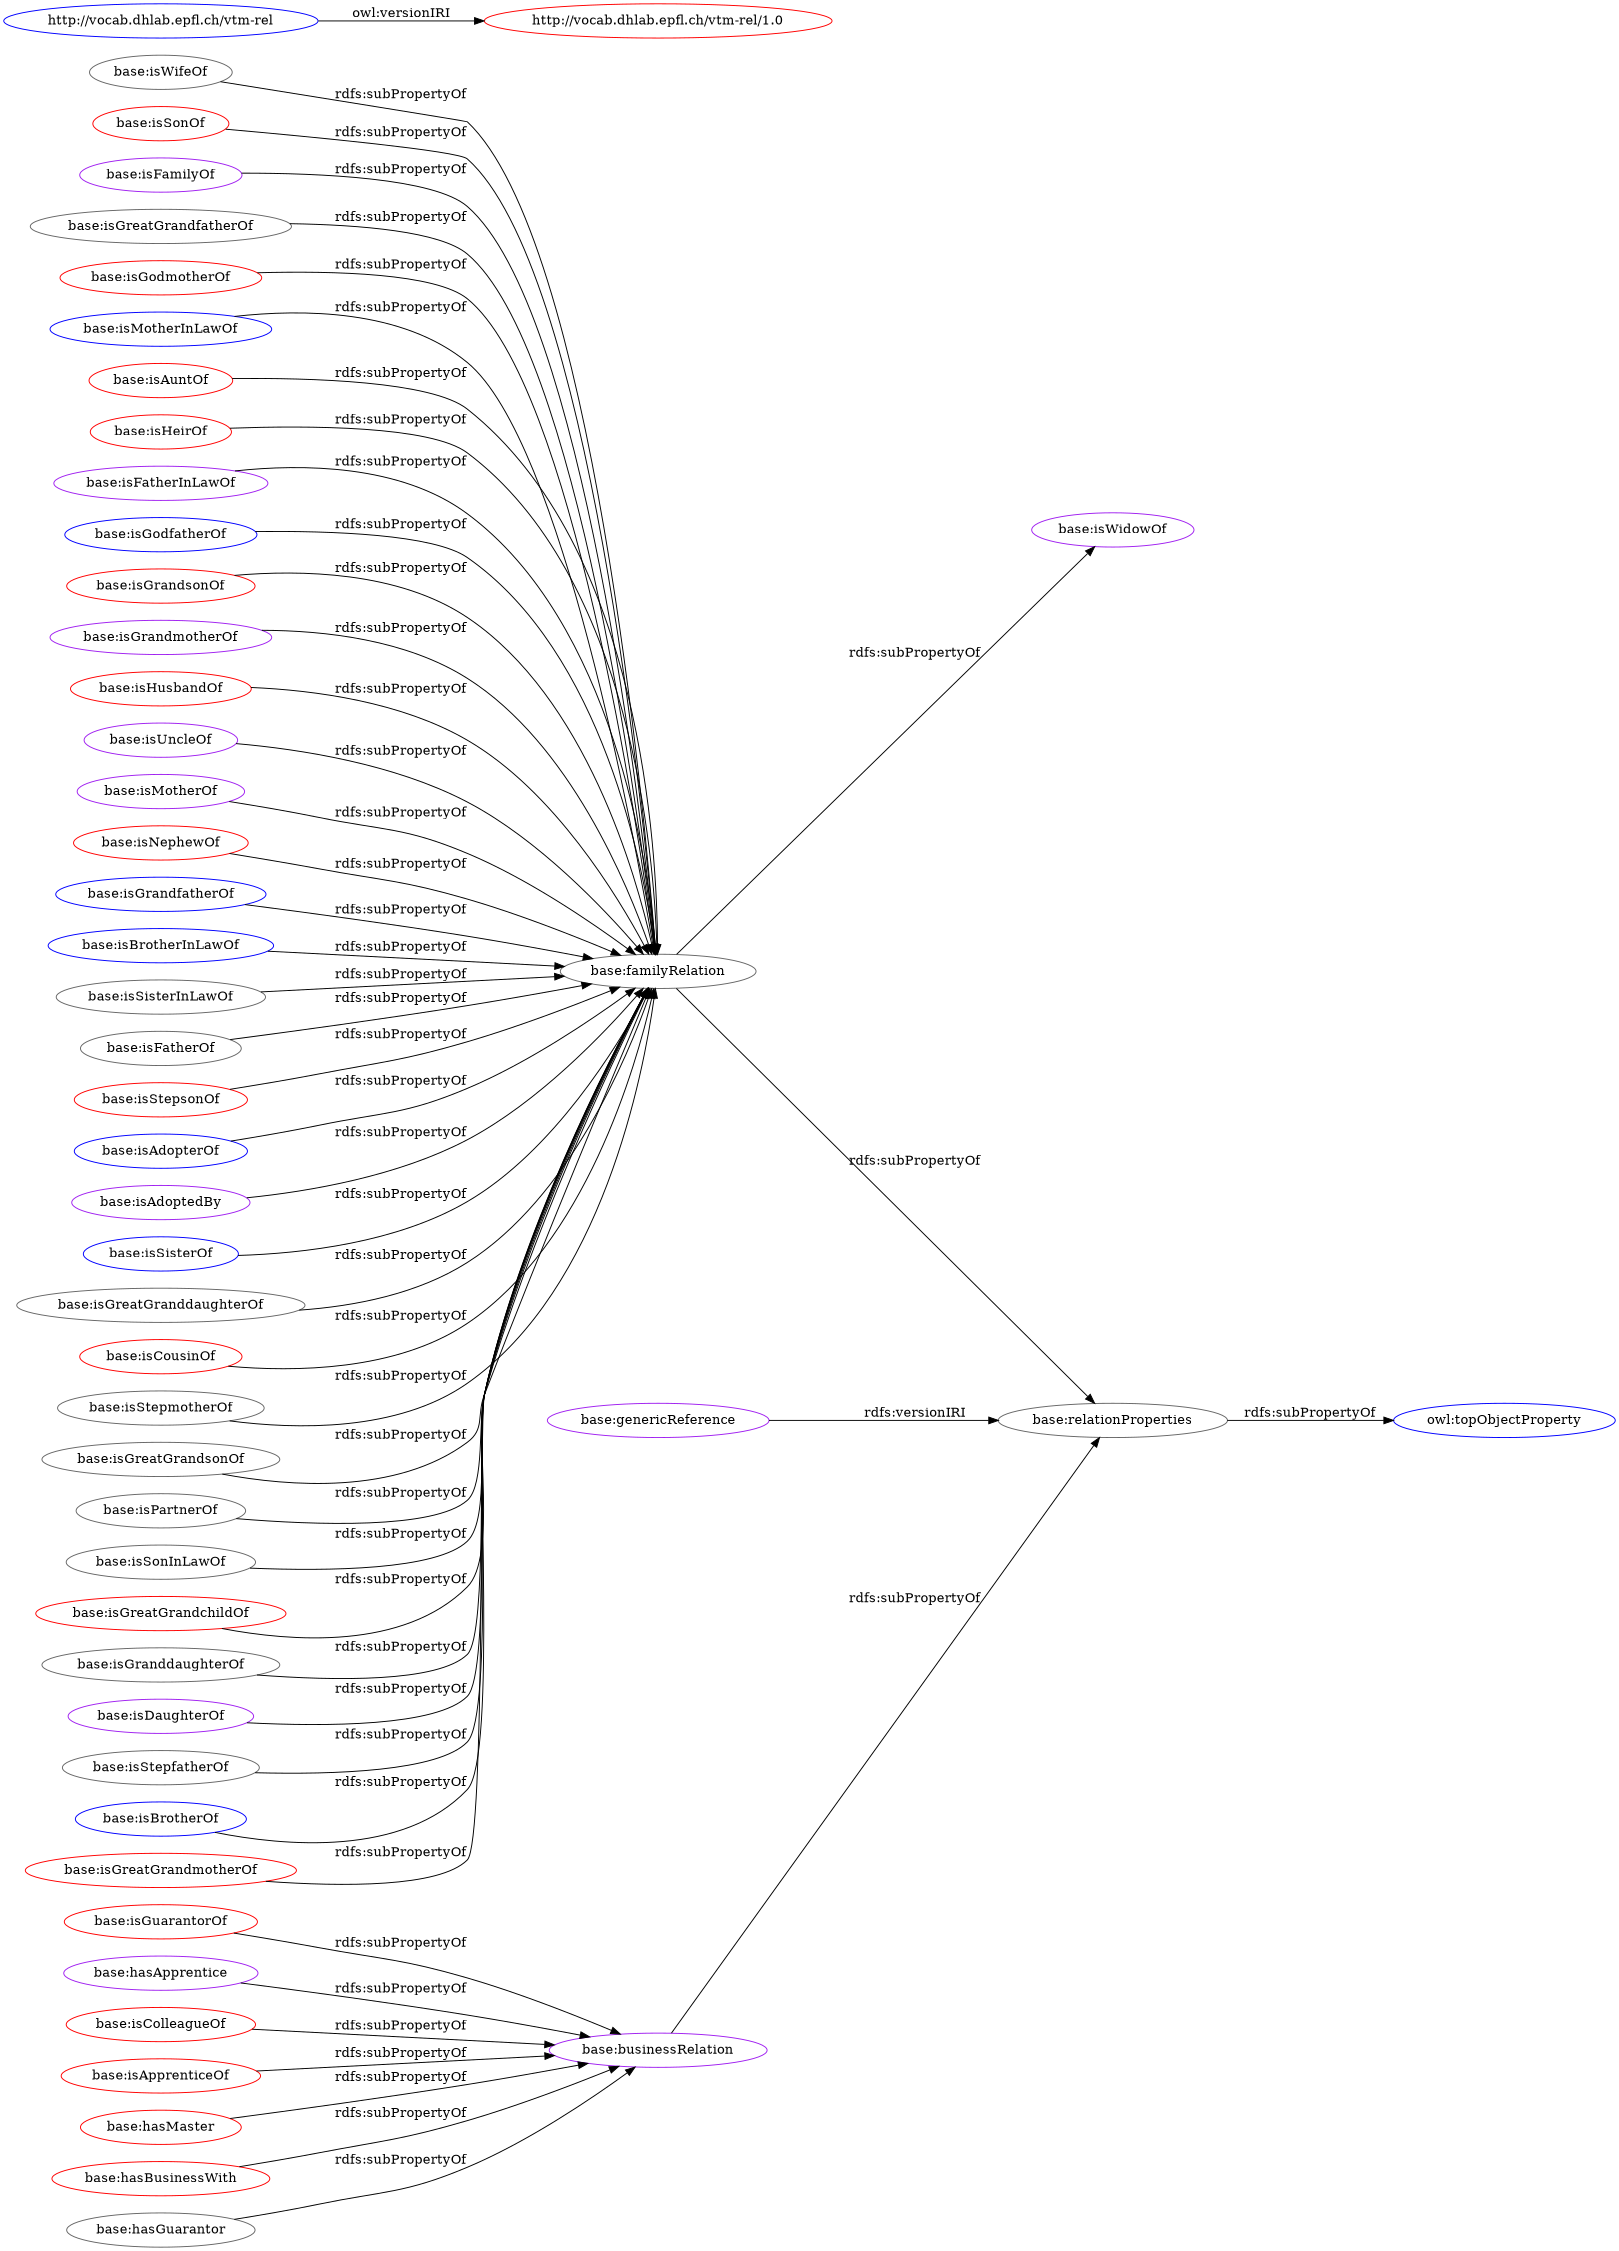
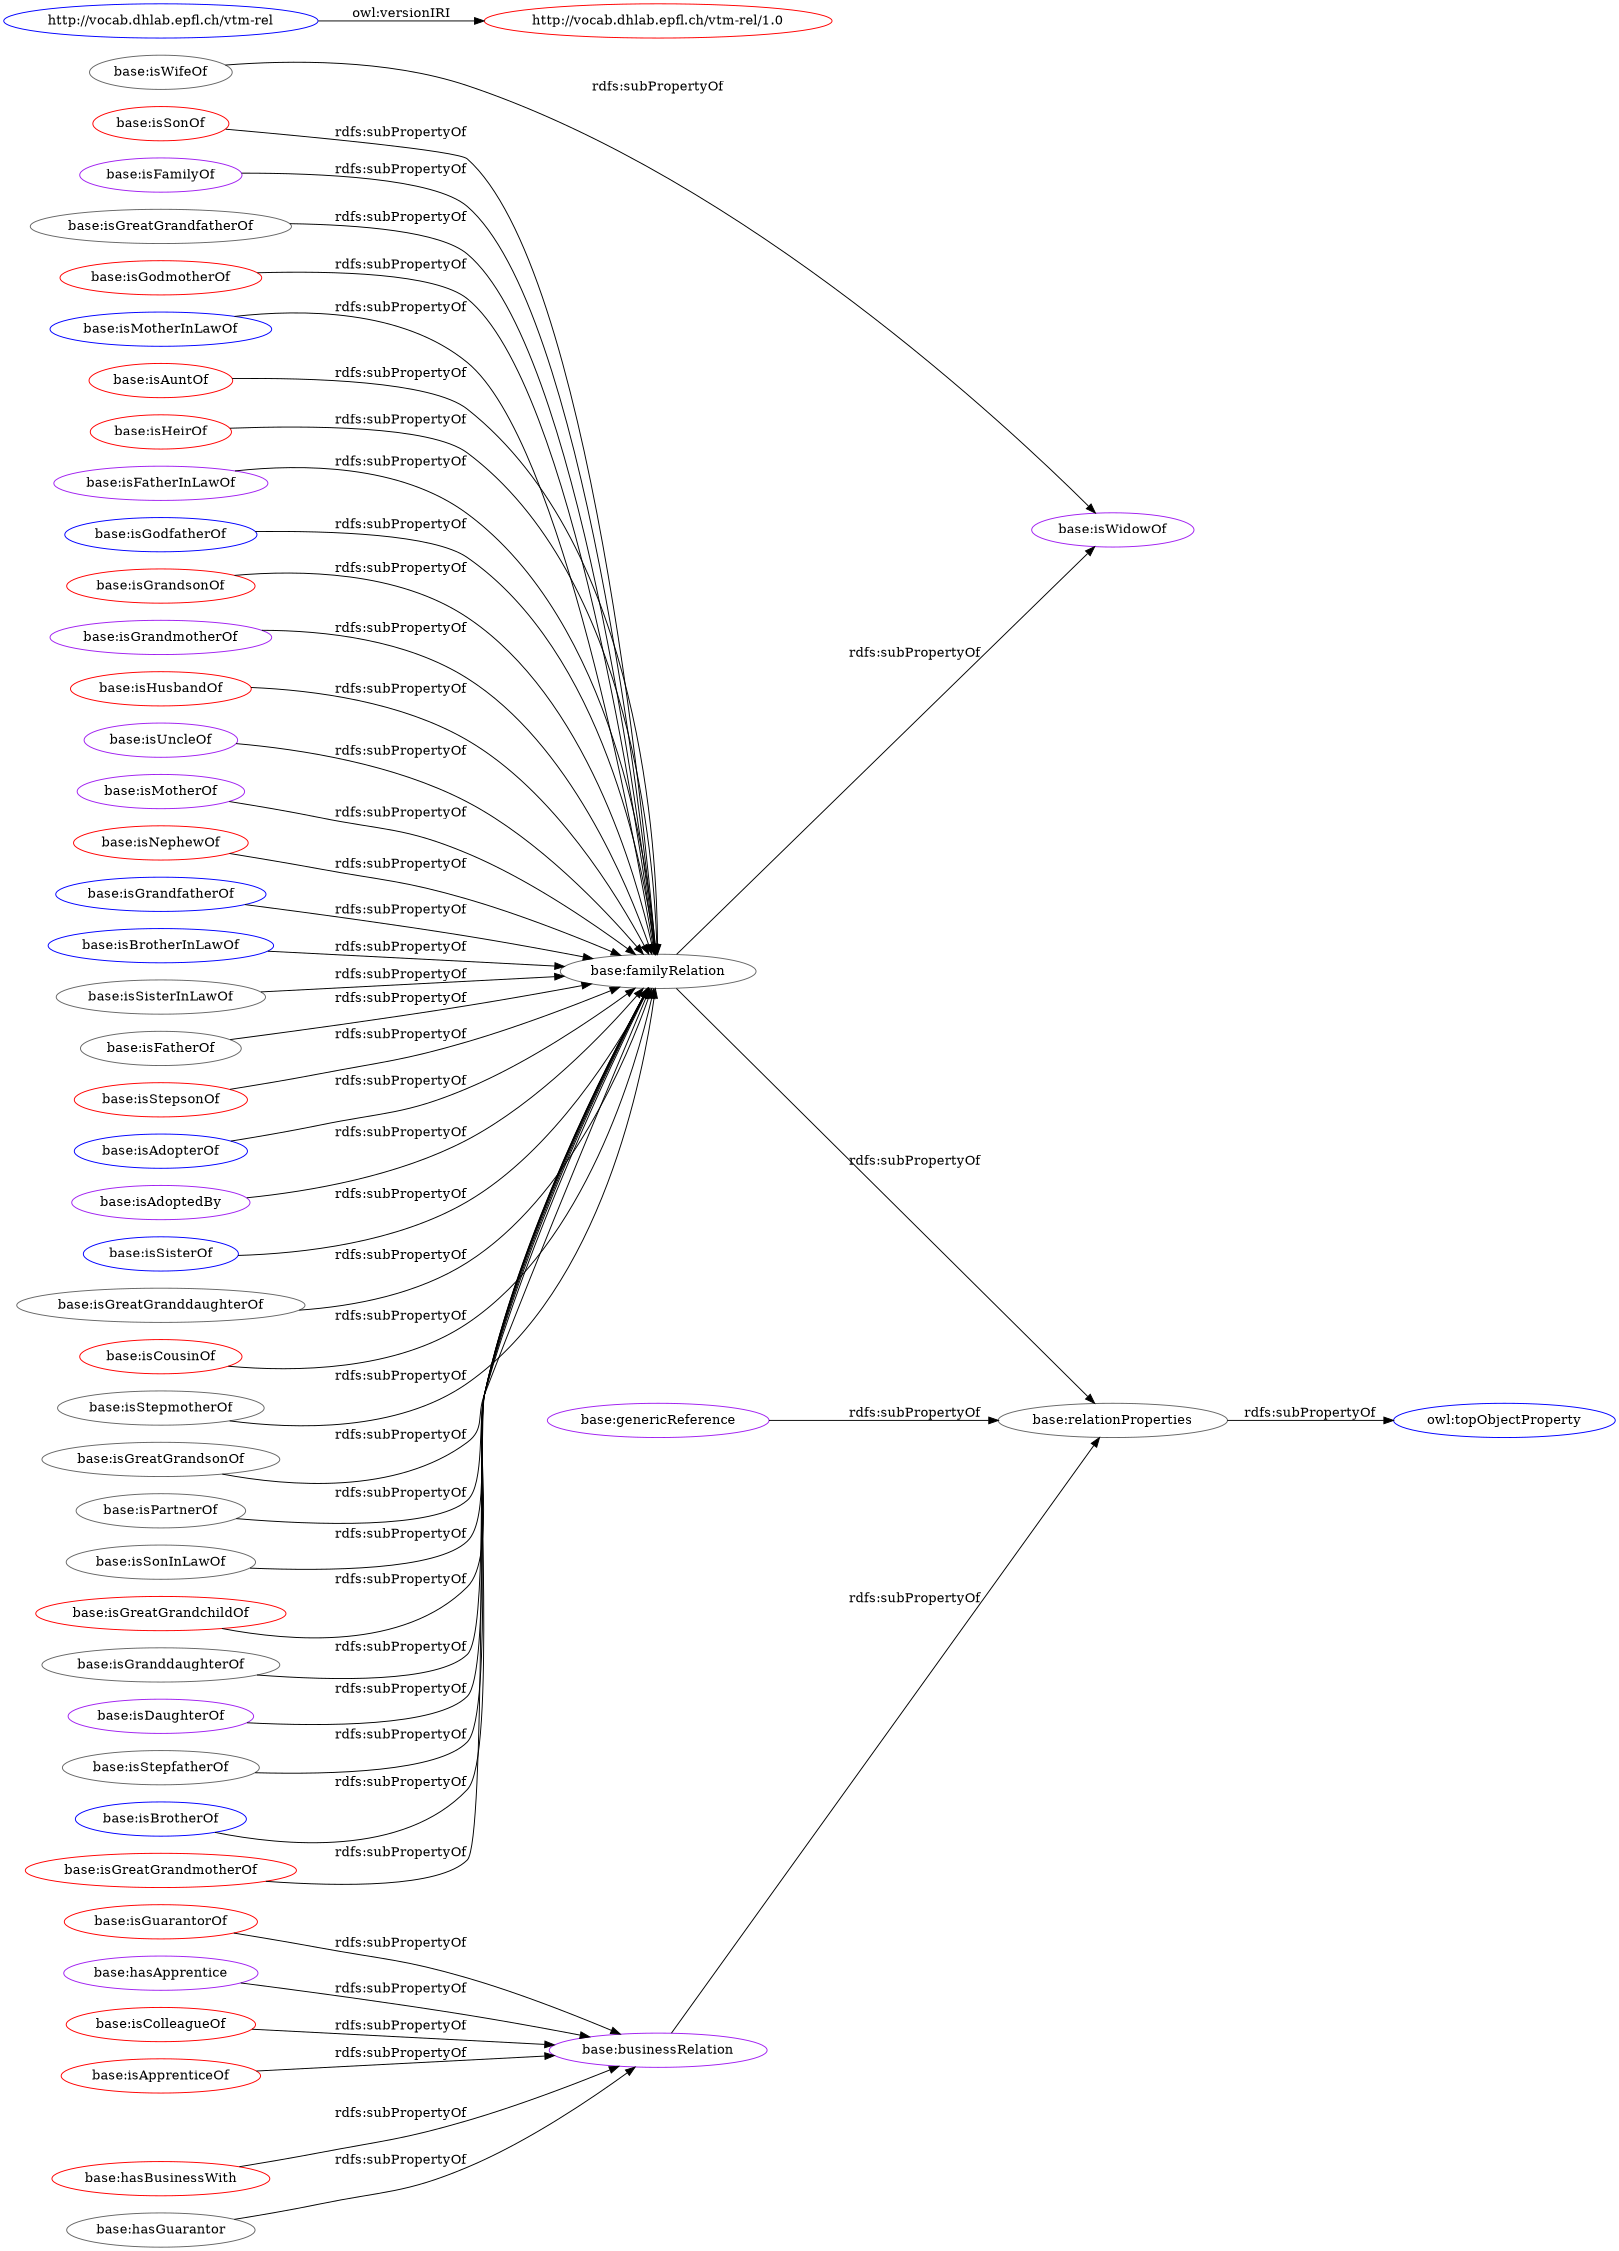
  digraph {
    rankdir=LR
    node [color=red]
    "base:familyRelation" [color=gray40]
    "base:isHeirOf"
    "base:relationProperties" [color=gray40]
    "base:isWidowOf" [color=purple]
    "owl:topObjectProperty" [color=blue]
    "base:isFatherInLawOf" [color=purple]
    "base:isGodfatherOf" [color=blue]
    "base:isGrandsonOf"
    "base:isGrandmotherOf" [color=purple]
    "base:isHusbandOf"
    "base:isUncleOf" [color=purple]
    "base:businessRelation" [color=purple]
    "base:isColleagueOf"
    "base:isMotherOf" [color=purple]
    "base:isNephewOf"
    "http://vocab.dhlab.epfl.ch/vtm-rel" [color=blue]
    "http://vocab.dhlab.epfl.ch/vtm-rel/1.0"
    "base:isGrandfatherOf" [color=blue]
    "base:isApprenticeOf"
    "base:isBrotherInLawOf" [color=blue]
-   "base:hasMaster"
    "base:isSisterInLawOf" [color=gray40]
    "base:isFatherOf" [color=gray40]
    "base:isStepsonOf"
    "base:isAdopterOf" [color=blue]
    "base:hasBusinessWith"
    "base:isAdoptedBy" [color=purple]
    "base:isSisterOf" [color=blue]
    "base:isGreatGranddaughterOf" [color=gray40]
    "base:isCousinOf"
    "base:hasGuarantor" [color=gray40]
    "base:isStepmotherOf" [color=gray40]
    "base:isGreatGrandsonOf" [color=gray40]
    "base:isPartnerOf" [color=gray40]
    "base:isSonInLawOf" [color=gray40]
    "base:isGuarantorOf"
    "base:isGreatGrandchildOf"
    "base:isGranddaughterOf" [color=gray40]
    "base:isDaughterOf" [color=purple]
    "base:isStepfatherOf" [color=gray40]
    "base:isBrotherOf" [color=blue]
    "base:isGreatGrandmotherOf"
    "base:isSonOf"
    "base:hasApprentice" [color=purple]
    "base:isFamilyOf" [color=purple]
    "base:isGreatGrandfatherOf" [color=gray40]
    "base:isGodmotherOf"
    "base:isMotherInLawOf" [color=blue]
    "base:genericReference" [color=purple]
    "base:isWifeOf" [color=gray40]
    "base:isAuntOf"
    "base:familyRelation" -> "base:relationProperties" [label="rdfs:subPropertyOf"]
    "base:familyRelation" -> "base:isWidowOf" [label="rdfs:subPropertyOf"]
    "base:isHeirOf" -> "base:familyRelation" [label="rdfs:subPropertyOf"]
    "base:relationProperties" -> "owl:topObjectProperty" [label="rdfs:subPropertyOf"]
    "base:isFatherInLawOf" -> "base:familyRelation" [label="rdfs:subPropertyOf"]
    "base:isGodfatherOf" -> "base:familyRelation" [label="rdfs:subPropertyOf"]
    "base:isGrandsonOf" -> "base:familyRelation" [label="rdfs:subPropertyOf"]
    "base:isGrandmotherOf" -> "base:familyRelation" [label="rdfs:subPropertyOf"]
    "base:isHusbandOf" -> "base:familyRelation" [label="rdfs:subPropertyOf"]
    "base:isUncleOf" -> "base:familyRelation" [label="rdfs:subPropertyOf"]
    "base:businessRelation" -> "base:relationProperties" [label="rdfs:subPropertyOf"]
    "base:isColleagueOf" -> "base:businessRelation" [label="rdfs:subPropertyOf"]
    "base:isMotherOf" -> "base:familyRelation" [label="rdfs:subPropertyOf"]
    "base:isNephewOf" -> "base:familyRelation" [label="rdfs:subPropertyOf"]
    "http://vocab.dhlab.epfl.ch/vtm-rel" -> "http://vocab.dhlab.epfl.ch/vtm-rel/1.0" [label="owl:versionIRI"]
    "base:isGrandfatherOf" -> "base:familyRelation" [label="rdfs:subPropertyOf"]
    "base:isApprenticeOf" -> "base:businessRelation" [label="rdfs:subPropertyOf"]
    "base:isBrotherInLawOf" -> "base:familyRelation" [label="rdfs:subPropertyOf"]
-   "base:hasMaster" -> "base:businessRelation" [label="rdfs:subPropertyOf"]
    "base:isSisterInLawOf" -> "base:familyRelation" [label="rdfs:subPropertyOf"]
    "base:isFatherOf" -> "base:familyRelation" [label="rdfs:subPropertyOf"]
    "base:isStepsonOf" -> "base:familyRelation" [label="rdfs:subPropertyOf"]
    "base:isAdopterOf" -> "base:familyRelation" [label="rdfs:subPropertyOf"]
    "base:hasBusinessWith" -> "base:businessRelation" [label="rdfs:subPropertyOf"]
    "base:isAdoptedBy" -> "base:familyRelation" [label="rdfs:subPropertyOf"]
    "base:isSisterOf" -> "base:familyRelation" [label="rdfs:subPropertyOf"]
    "base:isGreatGranddaughterOf" -> "base:familyRelation" [label="rdfs:subPropertyOf"]
    "base:isCousinOf" -> "base:familyRelation" [label="rdfs:subPropertyOf"]
    "base:hasGuarantor" -> "base:businessRelation" [label="rdfs:subPropertyOf"]
    "base:isStepmotherOf" -> "base:familyRelation" [label="rdfs:subPropertyOf"]
    "base:isGreatGrandsonOf" -> "base:familyRelation" [label="rdfs:subPropertyOf"]
    "base:isPartnerOf" -> "base:familyRelation" [label="rdfs:subPropertyOf"]
    "base:isSonInLawOf" -> "base:familyRelation" [label="rdfs:subPropertyOf"]
    "base:isGuarantorOf" -> "base:businessRelation" [label="rdfs:subPropertyOf"]
    "base:isGreatGrandchildOf" -> "base:familyRelation" [label="rdfs:subPropertyOf"]
    "base:isGranddaughterOf" -> "base:familyRelation" [label="rdfs:subPropertyOf"]
    "base:isDaughterOf" -> "base:familyRelation" [label="rdfs:subPropertyOf"]
    "base:isStepfatherOf" -> "base:familyRelation" [label="rdfs:subPropertyOf"]
    "base:isBrotherOf" -> "base:familyRelation" [label="rdfs:subPropertyOf"]
    "base:isGreatGrandmotherOf" -> "base:familyRelation" [label="rdfs:subPropertyOf"]
    "base:isSonOf" -> "base:familyRelation" [label="rdfs:subPropertyOf"]
    "base:hasApprentice" -> "base:businessRelation" [label="rdfs:subPropertyOf"]
    "base:isFamilyOf" -> "base:familyRelation" [label="rdfs:subPropertyOf"]
    "base:isGreatGrandfatherOf" -> "base:familyRelation" [label="rdfs:subPropertyOf"]
    "base:isGodmotherOf" -> "base:familyRelation" [label="rdfs:subPropertyOf"]
    "base:isMotherInLawOf" -> "base:familyRelation" [label="rdfs:subPropertyOf"]
-   "base:genericReference" -> "base:relationProperties" [label="rdfs:versionIRI"]
-   "base:isWifeOf" -> "base:familyRelation" [label="rdfs:subPropertyOf"]
+   "base:genericReference" -> "base:relationProperties" [label="rdfs:subPropertyOf"]
+   "base:isWifeOf" -> "base:isWidowOf" [label="rdfs:subPropertyOf"]
    "base:isAuntOf" -> "base:familyRelation" [label="rdfs:subPropertyOf"]
  }
